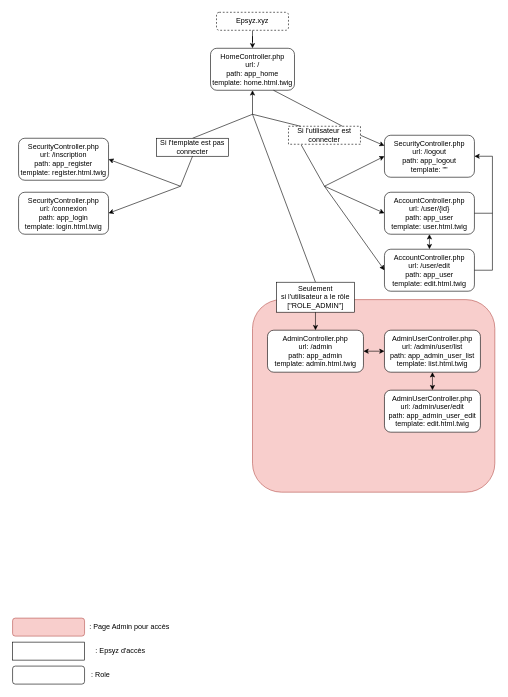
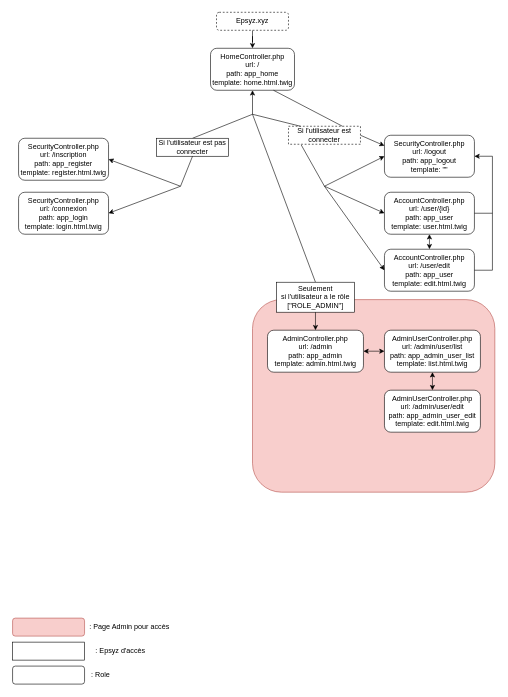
  <mxCell id="0" />
  <mxCell id="1" parent="0" />
  <mxCell id="2" value="SecurityController.php&lt;br&gt;url: /connexion&lt;br&gt;path: app_login&lt;br&gt;template: login.html.twig" style="rounded=1;whiteSpace=wrap;html=1;" parent="1" vertex="1"><mxGeometry x="30" y="320" width="150" height="70" as="geometry" /></mxCell>
  <mxCell id="3" value="SecurityController.php&lt;br&gt;url: /inscription&lt;br&gt;path: app_register&lt;br&gt;template: register.html.twig" style="rounded=1;whiteSpace=wrap;html=1;" parent="1" vertex="1"><mxGeometry x="30" y="230" width="150" height="70" as="geometry" /></mxCell>
  <mxCell id="4" value="SecurityController.php&lt;br&gt;url: /logout&lt;br&gt;path: app_logout&lt;br&gt;template: &quot;&quot;" style="rounded=1;whiteSpace=wrap;html=1;" parent="1" vertex="1"><mxGeometry x="640" y="225" width="150" height="70" as="geometry" /></mxCell>
  <mxCell id="5" value="HomeController.php&lt;br&gt;url: /&lt;br&gt;path: app_home&lt;br&gt;template: home.html.twig" style="rounded=1;whiteSpace=wrap;html=1;" parent="1" vertex="1"><mxGeometry x="350" y="80" width="140" height="70" as="geometry" /></mxCell>
  <mxCell id="6" style="edgeStyle=orthogonalEdgeStyle;rounded=0;orthogonalLoop=1;jettySize=auto;html=1;" parent="1" source="7" target="5" edge="1"><mxGeometry relative="1" as="geometry" /></mxCell>
  <mxCell id="7" value="Epsyz.xyz" style="rounded=1;whiteSpace=wrap;html=1;dashed=1;" parent="1" vertex="1"><mxGeometry x="360" y="20" width="120" height="30" as="geometry" /></mxCell>
  <mxCell id="8" value="" style="endArrow=none;html=1;rounded=0;entryX=0.5;entryY=0;entryDx=0;entryDy=0;" parent="1" target="9" edge="1"><mxGeometry width="50" height="50" relative="1" as="geometry"><mxPoint x="420" y="190" as="sourcePoint" /><mxPoint x="370" y="250" as="targetPoint" /></mxGeometry></mxCell>
- <mxCell id="9" value="&lt;span&gt;Si l'template est pas connecter&lt;/span&gt;" style="rounded=0;whiteSpace=wrap;html=1;" parent="1" vertex="1"><mxGeometry x="260" y="230" width="120" height="30" as="geometry" /></mxCell>
+ <mxCell id="9" value="&lt;span&gt;Si l'utilisateur est pas connecter&lt;/span&gt;" style="rounded=0;whiteSpace=wrap;html=1;" parent="1" vertex="1"><mxGeometry x="260" y="230" width="120" height="30" as="geometry" /></mxCell>
  <mxCell id="10" value="" style="endArrow=none;html=1;rounded=0;exitX=0.5;exitY=1;exitDx=0;exitDy=0;" parent="1" source="9" edge="1"><mxGeometry width="50" height="50" relative="1" as="geometry"><mxPoint x="410" y="310" as="sourcePoint" /><mxPoint x="300" y="310" as="targetPoint" /></mxGeometry></mxCell>
  <mxCell id="11" value="" style="endArrow=classic;html=1;rounded=0;entryX=1;entryY=0.5;entryDx=0;entryDy=0;" parent="1" target="3" edge="1"><mxGeometry width="50" height="50" relative="1" as="geometry"><mxPoint x="300" y="310" as="sourcePoint" /><mxPoint x="460" y="260" as="targetPoint" /></mxGeometry></mxCell>
  <mxCell id="12" value="" style="endArrow=classic;html=1;rounded=0;entryX=1;entryY=0.5;entryDx=0;entryDy=0;" parent="1" target="2" edge="1"><mxGeometry width="50" height="50" relative="1" as="geometry"><mxPoint x="300" y="310" as="sourcePoint" /><mxPoint x="460" y="260" as="targetPoint" /></mxGeometry></mxCell>
  <mxCell id="13" value="AccountController.php&lt;br&gt;url: /user/{id}&lt;br&gt;path: app_user&lt;br&gt;template: user.html.twig" style="rounded=1;whiteSpace=wrap;html=1;" parent="1" vertex="1"><mxGeometry x="640" y="320" width="150" height="70" as="geometry" /></mxCell>
  <mxCell id="14" value="&lt;span&gt;Si l'utilisateur est connecter&lt;/span&gt;" style="rounded=0;whiteSpace=wrap;html=1;dashed=1;" parent="1" vertex="1"><mxGeometry x="480" y="210" width="120" height="30" as="geometry" /></mxCell>
  <mxCell id="15" value="" style="endArrow=none;html=1;rounded=0;entryX=0.167;entryY=0;entryDx=0;entryDy=0;entryPerimeter=0;" parent="1" target="14" edge="1"><mxGeometry width="50" height="50" relative="1" as="geometry"><mxPoint x="420" y="190" as="sourcePoint" /><mxPoint x="460" y="260" as="targetPoint" /></mxGeometry></mxCell>
  <mxCell id="16" value="" style="endArrow=none;html=1;rounded=0;exitX=0.176;exitY=1.031;exitDx=0;exitDy=0;exitPerimeter=0;" parent="1" source="14" edge="1"><mxGeometry width="50" height="50" relative="1" as="geometry"><mxPoint x="410" y="310" as="sourcePoint" /><mxPoint x="540" y="310" as="targetPoint" /></mxGeometry></mxCell>
  <mxCell id="17" value="" style="endArrow=classic;html=1;rounded=0;entryX=0;entryY=0.5;entryDx=0;entryDy=0;" parent="1" target="4" edge="1"><mxGeometry width="50" height="50" relative="1" as="geometry"><mxPoint x="540" y="310" as="sourcePoint" /><mxPoint x="460" y="260" as="targetPoint" /></mxGeometry></mxCell>
  <mxCell id="18" value="" style="endArrow=classic;html=1;rounded=0;entryX=0;entryY=0.5;entryDx=0;entryDy=0;" parent="1" target="13" edge="1"><mxGeometry width="50" height="50" relative="1" as="geometry"><mxPoint x="540" y="310" as="sourcePoint" /><mxPoint x="460" y="260" as="targetPoint" /></mxGeometry></mxCell>
  <mxCell id="19" value="" style="rounded=1;whiteSpace=wrap;html=1;" parent="1" vertex="1"><mxGeometry x="20" y="1110" width="120" height="30" as="geometry" /></mxCell>
  <mxCell id="20" value=": Role" style="text;html=1;strokeColor=none;fillColor=none;align=center;verticalAlign=middle;whiteSpace=wrap;rounded=0;" parent="1" vertex="1"><mxGeometry x="137" y="1110" width="60" height="30" as="geometry" /></mxCell>
  <mxCell id="21" value="" style="rounded=0;whiteSpace=wrap;html=1;" parent="1" vertex="1"><mxGeometry x="20" y="1070" width="120" height="30" as="geometry" /></mxCell>
  <mxCell id="22" value=": Epsyz d'accès" style="text;html=1;strokeColor=none;fillColor=none;align=center;verticalAlign=middle;whiteSpace=wrap;rounded=0;" parent="1" vertex="1"><mxGeometry x="140" y="1070" width="120" height="30" as="geometry" /></mxCell>
  <mxCell id="23" value="" style="endArrow=none;html=1;rounded=0;entryX=0.5;entryY=0;entryDx=0;entryDy=0;" parent="1" target="26" edge="1"><mxGeometry width="50" height="50" relative="1" as="geometry"><mxPoint x="420" y="190" as="sourcePoint" /><mxPoint x="405" y="400" as="targetPoint" /></mxGeometry></mxCell>
  <mxCell id="24" value="" style="rounded=1;whiteSpace=wrap;html=1;fillColor=#f8cecc;strokeColor=#b85450;" parent="1" vertex="1"><mxGeometry x="420" y="499" width="404" height="321" as="geometry" /></mxCell>
  <mxCell id="25" value="&lt;span&gt;AdminController.php&lt;/span&gt;&lt;br&gt;&lt;span&gt;url: /admin&lt;/span&gt;&lt;br&gt;&lt;span&gt;path: app_admin&lt;/span&gt;&lt;br&gt;&lt;span&gt;template: admin.html.twig&lt;/span&gt;" style="rounded=1;whiteSpace=wrap;html=1;" parent="1" vertex="1"><mxGeometry x="445" y="550" width="160" height="70" as="geometry" /></mxCell>
  <mxCell id="26" value="&lt;span&gt;Seulement&lt;/span&gt;&lt;br&gt;&lt;span&gt;si l'utilisateur a le rôle&lt;/span&gt;&lt;br&gt;&lt;span&gt;[&quot;ROLE_ADMIN&quot;]&lt;/span&gt;" style="rounded=0;whiteSpace=wrap;html=1;" parent="1" vertex="1"><mxGeometry x="460" y="470" width="130" height="50" as="geometry" /></mxCell>
  <mxCell id="27" value="" style="rounded=1;whiteSpace=wrap;html=1;fillColor=#f8cecc;strokeColor=#b85450;" parent="1" vertex="1"><mxGeometry x="20" y="1030" width="120" height="30" as="geometry" /></mxCell>
  <mxCell id="28" value=": Page Admin pour accès" style="text;html=1;strokeColor=none;fillColor=none;align=center;verticalAlign=middle;whiteSpace=wrap;rounded=0;" parent="1" vertex="1"><mxGeometry x="140" y="1030" width="150" height="30" as="geometry" /></mxCell>
  <mxCell id="29" value="" style="endArrow=classic;html=1;rounded=0;entryX=0.5;entryY=0;entryDx=0;entryDy=0;exitX=0.5;exitY=1;exitDx=0;exitDy=0;" parent="1" source="26" target="25" edge="1"><mxGeometry width="50" height="50" relative="1" as="geometry"><mxPoint x="310" y="520" as="sourcePoint" /><mxPoint x="460" y="440" as="targetPoint" /></mxGeometry></mxCell>
  <mxCell id="30" value="AccountController.php&lt;br&gt;url: /user/edit&lt;br&gt;path: app_user&lt;br&gt;template: edit.html.twig" style="rounded=1;whiteSpace=wrap;html=1;" parent="1" vertex="1"><mxGeometry x="640" y="415" width="150" height="70" as="geometry" /></mxCell>
  <mxCell id="31" value="&lt;span&gt;AdminUserController.php&lt;/span&gt;&lt;br&gt;&lt;span&gt;url: /admin/user/list&lt;/span&gt;&lt;br&gt;&lt;span&gt;path: app_admin_user_list&lt;/span&gt;&lt;br&gt;&lt;span&gt;template: list.html.twig&lt;/span&gt;" style="rounded=1;whiteSpace=wrap;html=1;" parent="1" vertex="1"><mxGeometry x="640" y="550" width="160" height="70" as="geometry" /></mxCell>
  <mxCell id="32" value="&lt;span&gt;AdminUserController.php&lt;/span&gt;&lt;br&gt;&lt;span&gt;url: /admin/user/edit&lt;/span&gt;&lt;br&gt;&lt;span&gt;path: app_admin_user_edit&lt;/span&gt;&lt;br&gt;&lt;span&gt;template: edit.html.twig&lt;/span&gt;" style="rounded=1;whiteSpace=wrap;html=1;" parent="1" vertex="1"><mxGeometry x="640" y="650" width="160" height="70" as="geometry" /></mxCell>
  <mxCell id="33" value="" style="endArrow=classic;html=1;rounded=0;entryX=0;entryY=0.5;entryDx=0;entryDy=0;" parent="1" target="30" edge="1"><mxGeometry width="50" height="50" relative="1" as="geometry"><mxPoint x="540" y="310" as="sourcePoint" /><mxPoint x="460" y="410" as="targetPoint" /></mxGeometry></mxCell>
  <mxCell id="34" value="" style="endArrow=classic;html=1;rounded=0;entryX=1;entryY=0.5;entryDx=0;entryDy=0;" parent="1" target="4" edge="1"><mxGeometry width="50" height="50" relative="1" as="geometry"><mxPoint x="820" y="260" as="sourcePoint" /><mxPoint x="840" y="330" as="targetPoint" /></mxGeometry></mxCell>
  <mxCell id="35" value="" style="endArrow=none;html=1;rounded=0;" parent="1" edge="1"><mxGeometry width="50" height="50" relative="1" as="geometry"><mxPoint x="820" y="450" as="sourcePoint" /><mxPoint x="820" y="260" as="targetPoint" /></mxGeometry></mxCell>
  <mxCell id="36" value="" style="endArrow=none;html=1;rounded=0;exitX=1;exitY=0.5;exitDx=0;exitDy=0;" parent="1" source="13" edge="1"><mxGeometry width="50" height="50" relative="1" as="geometry"><mxPoint x="790" y="360" as="sourcePoint" /><mxPoint x="820" y="355" as="targetPoint" /></mxGeometry></mxCell>
  <mxCell id="37" value="" style="endArrow=none;html=1;rounded=0;exitX=1;exitY=0.5;exitDx=0;exitDy=0;" parent="1" source="30" edge="1"><mxGeometry width="50" height="50" relative="1" as="geometry"><mxPoint x="790" y="400" as="sourcePoint" /><mxPoint x="820" y="450" as="targetPoint" /></mxGeometry></mxCell>
  <mxCell id="38" value="" style="endArrow=classic;startArrow=classic;html=1;rounded=0;exitX=0.5;exitY=0;exitDx=0;exitDy=0;entryX=0.5;entryY=1;entryDx=0;entryDy=0;" parent="1" source="32" target="31" edge="1"><mxGeometry width="50" height="50" relative="1" as="geometry"><mxPoint x="650" y="650" as="sourcePoint" /><mxPoint x="700" y="600" as="targetPoint" /></mxGeometry></mxCell>
  <mxCell id="39" value="" style="endArrow=classic;startArrow=classic;html=1;rounded=0;exitX=1;exitY=0.5;exitDx=0;exitDy=0;entryX=0;entryY=0.5;entryDx=0;entryDy=0;" parent="1" source="25" target="31" edge="1"><mxGeometry width="50" height="50" relative="1" as="geometry"><mxPoint x="650" y="650" as="sourcePoint" /><mxPoint x="700" y="600" as="targetPoint" /></mxGeometry></mxCell>
  <mxCell id="40" value="" style="endArrow=classic;html=1;rounded=0;entryX=0.5;entryY=1;entryDx=0;entryDy=0;" parent="1" target="5" edge="1"><mxGeometry width="50" height="50" relative="1" as="geometry"><mxPoint x="420" y="190" as="sourcePoint" /><mxPoint x="450" y="180" as="targetPoint" /></mxGeometry></mxCell>
  <mxCell id="41" value="" style="endArrow=classic;startArrow=classic;html=1;rounded=0;entryX=0.5;entryY=1;entryDx=0;entryDy=0;exitX=0.5;exitY=0;exitDx=0;exitDy=0;" parent="1" source="30" target="13" edge="1"><mxGeometry width="50" height="50" relative="1" as="geometry"><mxPoint x="820" y="520" as="sourcePoint" /><mxPoint x="870" y="470" as="targetPoint" /></mxGeometry></mxCell>
  <mxCell id="42" value="" style="endArrow=classic;html=1;rounded=0;exitX=1;exitY=0.5;exitDx=0;exitDy=0;entryX=0;entryY=0.25;entryDx=0;entryDy=0;" edge="1" parent="1" source="14" target="4"><mxGeometry width="50" height="50" relative="1" as="geometry"><mxPoint x="550" y="320" as="sourcePoint" /><mxPoint x="600" y="170" as="targetPoint" /></mxGeometry></mxCell>
  <mxCell id="43" value="" style="endArrow=none;html=1;rounded=0;entryX=0.75;entryY=0;entryDx=0;entryDy=0;exitX=0.75;exitY=1;exitDx=0;exitDy=0;" edge="1" parent="1" source="5" target="14"><mxGeometry width="50" height="50" relative="1" as="geometry"><mxPoint x="430" y="200" as="sourcePoint" /><mxPoint x="510.04" y="220" as="targetPoint" /></mxGeometry></mxCell>
